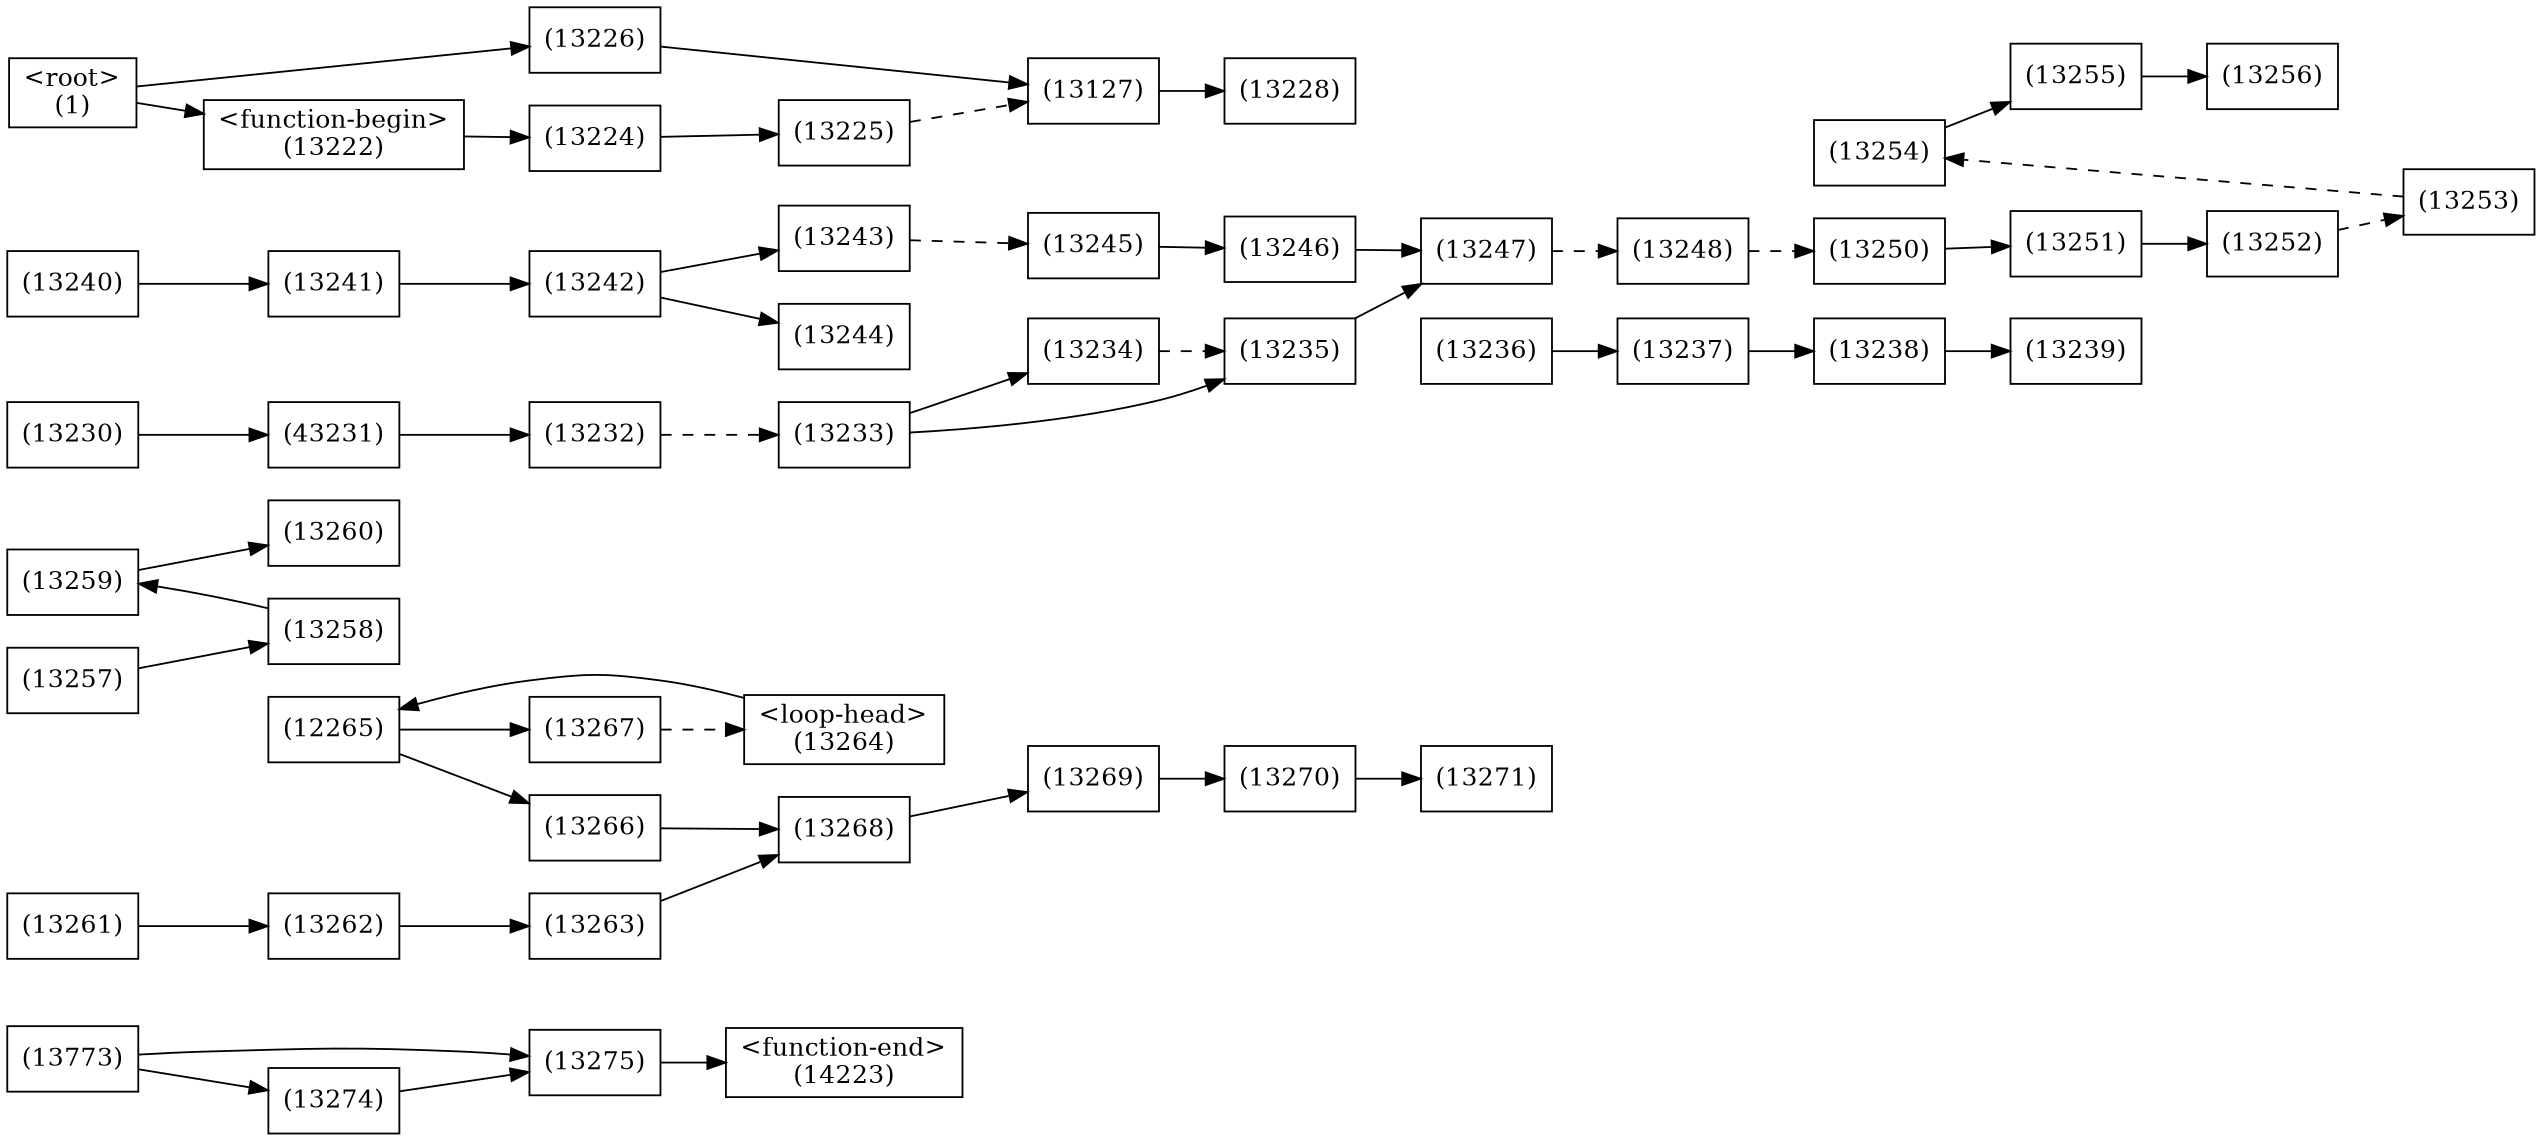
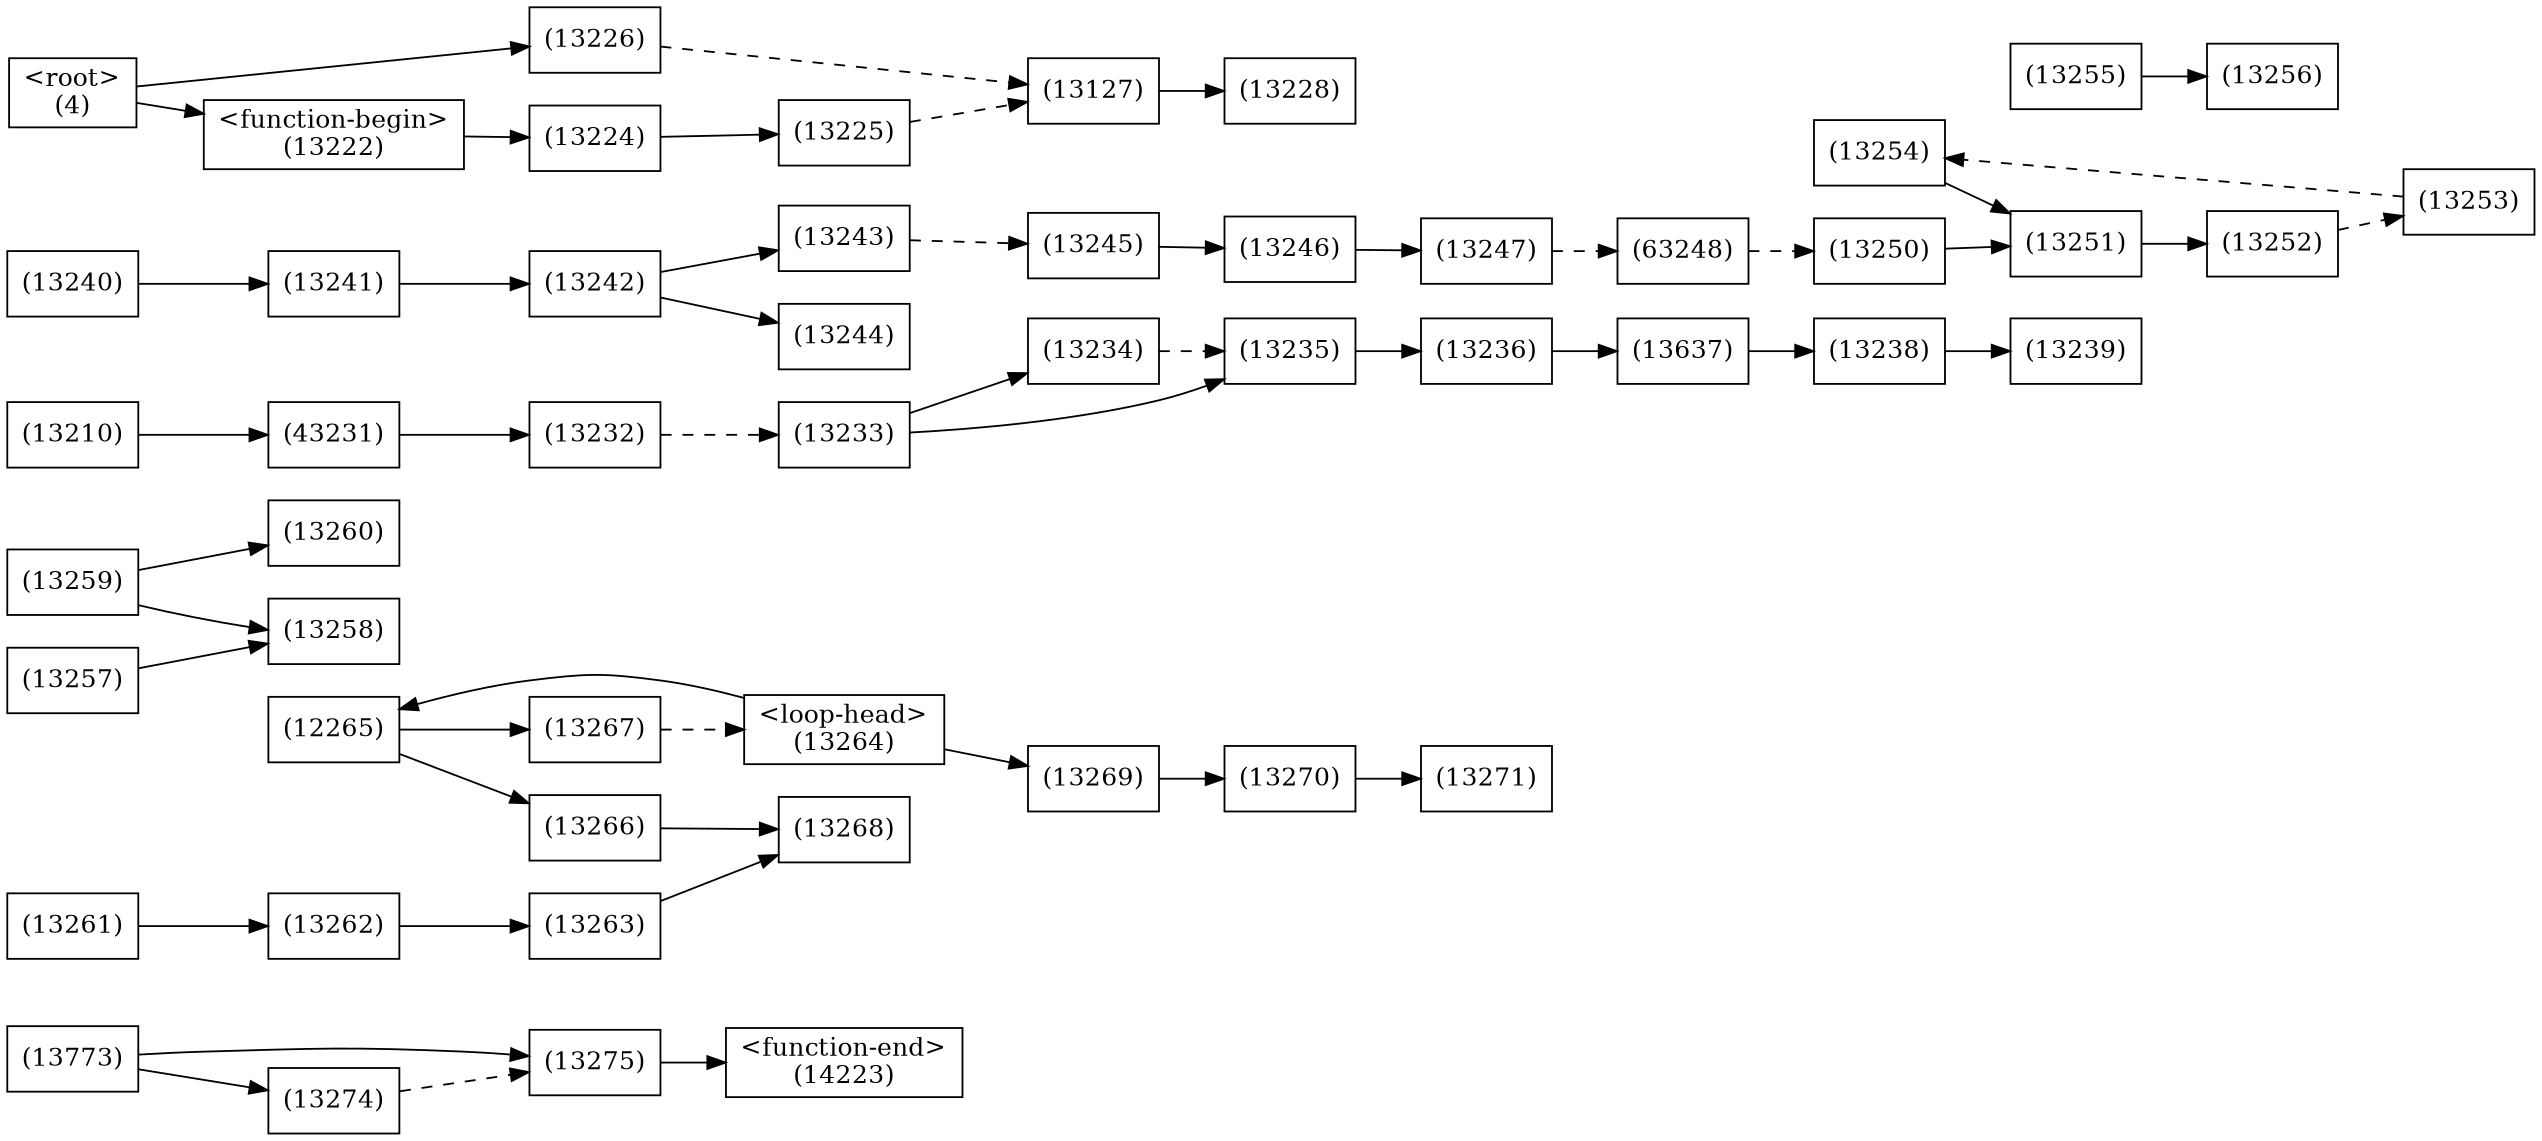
  digraph {
    rankdir=LR
    node [shape=box]
    edge [style=solid]
    n1 [label="(13275)"]
    n2 [label="<function-end>\n(14223)"]
    n3 [label="(13274)"]
    n4 [label="(13773)"]
    n5 [label="(13271)"]
    n6 [label="(13270)"]
    n7 [label="(13269)"]
    n8 [label="(13268)"]
    n9 [label="(13266)"]
    n10 [label="(13267)"]
    n11 [label="<loop-head>\n(13264)"]
    n12 [label="(12265)"]
    n13 [label="(13263)"]
    n14 [label="(13262)"]
    n15 [label="(13261)"]
    n16 [label="(13260)"]
    n17 [label="(13259)"]
    n18 [label="(13258)"]
    n19 [label="(13257)"]
    n20 [label="(13256)"]
    n21 [label="(13255)"]
    n22 [label="(13254)"]
    n23 [label="(13253)"]
    n24 [label="(13252)"]
    n25 [label="(13251)"]
    n26 [label="(13250)"]
-   n27 [label="(13248)"]
+   n27 [label="(63248)"]
    n28 [label="(13247)"]
    n29 [label="(13246)"]
    n30 [label="(13245)"]
    n31 [label="(13244)"]
    n32 [label="(13243)"]
    n33 [label="(13242)"]
    n34 [label="(13241)"]
    n35 [label="(13240)"]
    n36 [label="(13239)"]
    n37 [label="(13238)"]
-   n38 [label="(13237)"]
+   n38 [label="(13637)"]
    n39 [label="(13236)"]
    n40 [label="(13235)"]
    n41 [label="(13234)"]
    n42 [label="(13233)"]
    n43 [label="(13232)"]
    n44 [label="(43231)"]
-   n45 [label="(13230)"]
+   n45 [label="(13210)"]
    n46 [label="(13228)"]
    n47 [label="(13127)"]
    n48 [label="(13226)"]
    n49 [label="(13225)"]
    n50 [label="(13224)"]
    n51 [label="<function-begin>\n(13222)"]
-   n52 [label="<root>\n(1)"]
+   n52 [label="<root>\n(4)"]
    n1 -> n2
-   n3 -> n1
+   n3 -> n1 [style=dashed]
    n4 -> n1
    n4 -> n3
    n6 -> n5
    n7 -> n6
-   n8 -> n7
+   n11 -> n7
    n9 -> n8
    n10 -> n11 [style=dashed]
    n11 -> n12
    n12 -> n9
    n12 -> n10
    n13 -> n8
    n14 -> n13
    n15 -> n14
    n17 -> n16
-   n18 -> n17
+   n17 -> n18
    n19 -> n18
    n21 -> n20
-   n22 -> n21
+   n22 -> n25
    n23 -> n22 [style=dashed]
    n24 -> n23 [style=dashed]
    n25 -> n24
    n26 -> n25
    n27 -> n26 [style=dashed]
    n28 -> n27 [style=dashed]
    n29 -> n28
    n30 -> n29
    n32 -> n30 [style=dashed]
    n33 -> n31
    n33 -> n32
    n34 -> n33
    n35 -> n34
    n37 -> n36
    n38 -> n37
    n39 -> n38
-   n40 -> n28
+   n40 -> n39
    n41 -> n40 [style=dashed]
    n42 -> n40
    n42 -> n41
    n43 -> n42 [style=dashed]
    n44 -> n43
    n45 -> n44
    n47 -> n46
-   n48 -> n47
+   n48 -> n47 [style=dashed]
    n49 -> n47 [style=dashed]
    n50 -> n49
    n51 -> n50
    n52 -> n48
    n52 -> n51
  }
